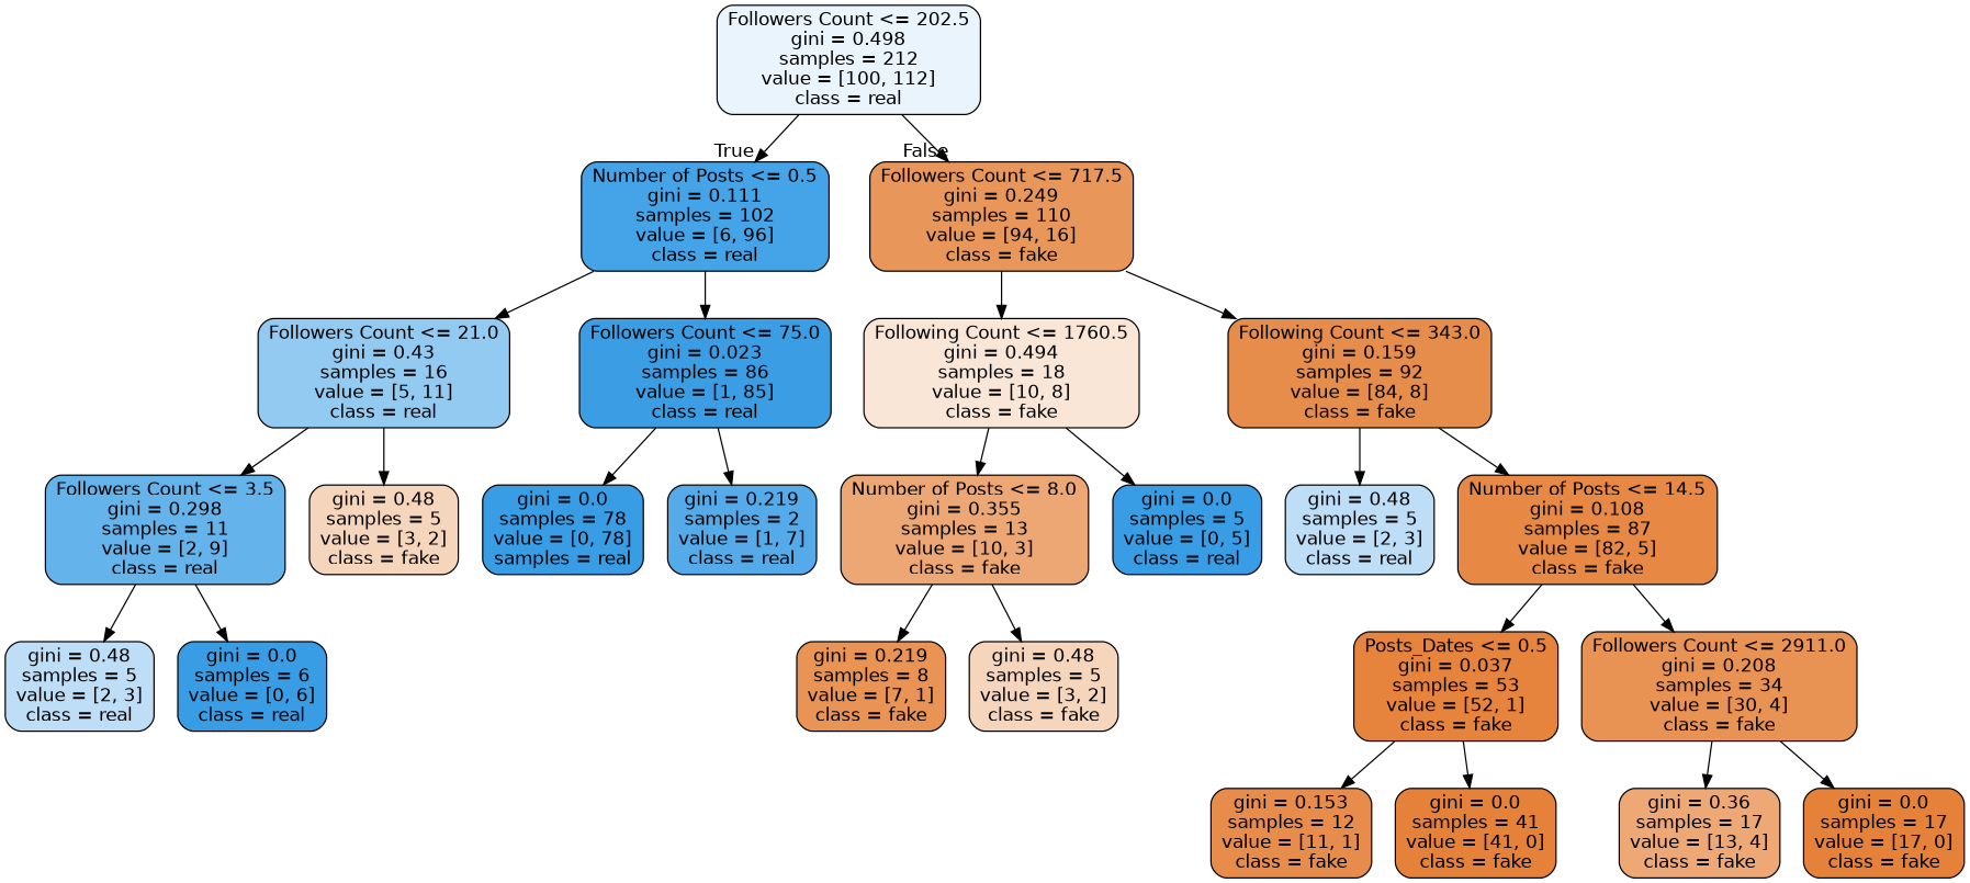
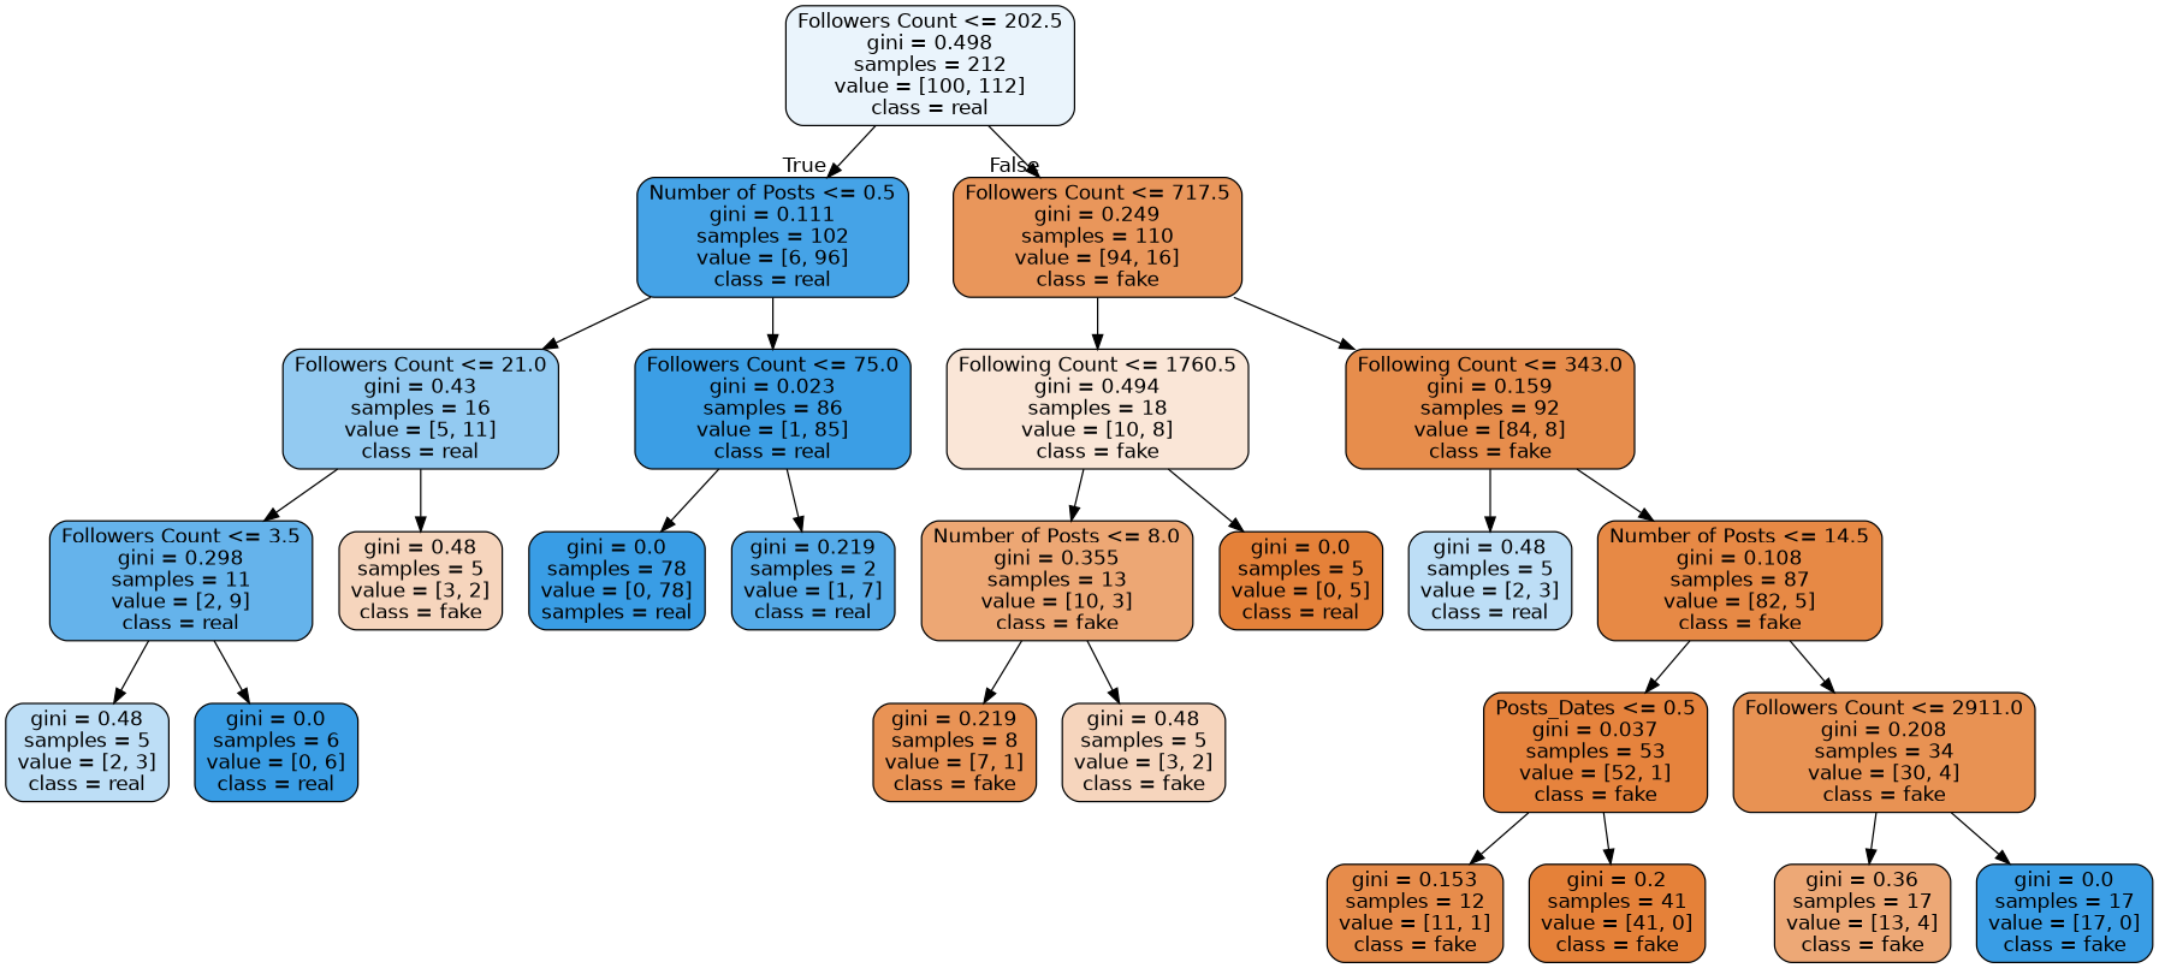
  digraph {
    node [color=black fillcolor="#399de5" fontname=helvetica shape=box style="filled, rounded"]
    edge [fontname=helvetica]
    n1 [fillcolor="#eaf4fc" label="Followers Count <= 202.5\ngini = 0.498\nsamples = 212\nvalue = [100, 112]\nclass = real"]
    n2 [fillcolor="#45a3e7" label="Number of Posts <= 0.5\ngini = 0.111\nsamples = 102\nvalue = [6, 96]\nclass = real"]
    n3 [fillcolor="#e9965b" label="Followers Count <= 717.5\ngini = 0.249\nsamples = 110\nvalue = [94, 16]\nclass = fake"]
    n4 [fillcolor="#93caf1" label="Followers Count <= 21.0\ngini = 0.43\nsamples = 16\nvalue = [5, 11]\nclass = real"]
    n5 [fillcolor="#3b9ee5" label="Followers Count <= 75.0\ngini = 0.023\nsamples = 86\nvalue = [1, 85]\nclass = real"]
    n6 [fillcolor="#fae6d7" label="Following Count <= 1760.5\ngini = 0.494\nsamples = 18\nvalue = [10, 8]\nclass = fake"]
    n7 [fillcolor="#e78d4c" label="Following Count <= 343.0\ngini = 0.159\nsamples = 92\nvalue = [84, 8]\nclass = fake"]
    n8 [fillcolor="#65b3eb" label="Followers Count <= 3.5\ngini = 0.298\nsamples = 11\nvalue = [2, 9]\nclass = real"]
    n9 [fillcolor="#f6d5bd" label="gini = 0.48\nsamples = 5\nvalue = [3, 2]\nclass = fake"]
    n10 [label="gini = 0.0\nsamples = 78\nvalue = [0, 78]\nsamples = real"]
    n11 [fillcolor="#55abe9" label="gini = 0.219\nsamples = 2\nvalue = [1, 7]\nclass = real"]
    n12 [fillcolor="#bddef6" label="gini = 0.48\nsamples = 5\nvalue = [2, 3]\nclass = real"]
    n13 [label="gini = 0.0\nsamples = 6\nvalue = [0, 6]\nclass = real"]
    n14 [fillcolor="#eda774" label="Number of Posts <= 8.0\ngini = 0.355\nsamples = 13\nvalue = [10, 3]\nclass = fake"]
-   n15 [label="gini = 0.0\nsamples = 5\nvalue = [0, 5]\nclass = real"]
+   n15 [fillcolor="#e58139" label="gini = 0.0\nsamples = 5\nvalue = [0, 5]\nclass = real"]
    n16 [fillcolor="#bddef6" label="gini = 0.48\nsamples = 5\nvalue = [2, 3]\nclass = real"]
    n17 [fillcolor="#e78945" label="Number of Posts <= 14.5\ngini = 0.108\nsamples = 87\nvalue = [82, 5]\nclass = fake"]
    n18 [fillcolor="#e99355" label="gini = 0.219\nsamples = 8\nvalue = [7, 1]\nclass = fake"]
    n19 [fillcolor="#f6d5bd" label="gini = 0.48\nsamples = 5\nvalue = [3, 2]\nclass = fake"]
    n20 [fillcolor="#e6833d" label="Posts_Dates <= 0.5\ngini = 0.037\nsamples = 53\nvalue = [52, 1]\nclass = fake"]
    n21 [fillcolor="#e89253" label="Followers Count <= 2911.0\ngini = 0.208\nsamples = 34\nvalue = [30, 4]\nclass = fake"]
    n22 [fillcolor="#e78c4b" label="gini = 0.153\nsamples = 12\nvalue = [11, 1]\nclass = fake"]
-   n23 [fillcolor="#e58139" label="gini = 0.0\nsamples = 41\nvalue = [41, 0]\nclass = fake"]
+   n23 [fillcolor="#e58139" label="gini = 0.2\nsamples = 41\nvalue = [41, 0]\nclass = fake"]
    n24 [fillcolor="#eda876" label="gini = 0.36\nsamples = 17\nvalue = [13, 4]\nclass = fake"]
-   n25 [fillcolor="#e58139" label="gini = 0.0\nsamples = 17\nvalue = [17, 0]\nclass = fake"]
+   n25 [label="gini = 0.0\nsamples = 17\nvalue = [17, 0]\nclass = fake"]
    n1 -> n2 [headlabel=True labelangle=45 labeldistance=2.5]
    n1 -> n3 [headlabel=False labelangle=-45 labeldistance=2.5]
    n2 -> n4
    n2 -> n5
    n3 -> n6
    n3 -> n7
    n4 -> n8
    n4 -> n9
    n5 -> n10
    n5 -> n11
    n6 -> n14
    n6 -> n15
    n7 -> n16
    n7 -> n17
    n8 -> n12
    n8 -> n13
    n14 -> n18
    n14 -> n19
    n17 -> n20
    n17 -> n21
    n20 -> n22
    n20 -> n23
    n21 -> n24
    n21 -> n25
  }
